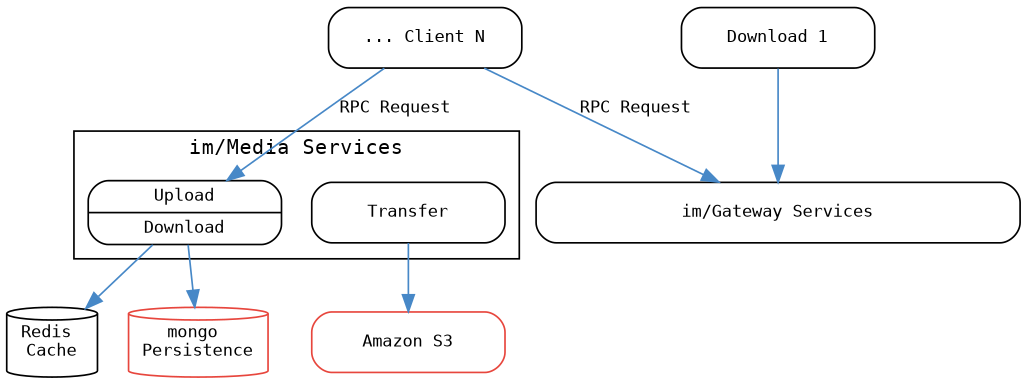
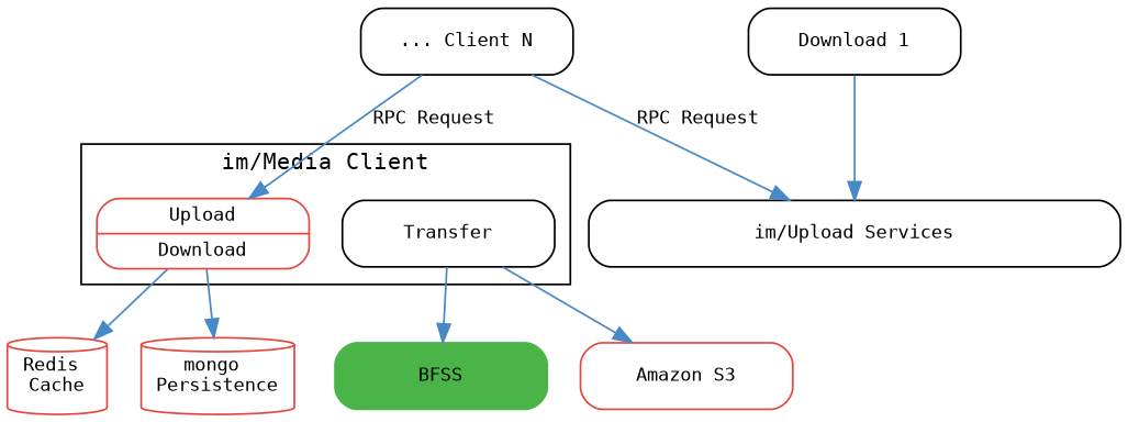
  digraph {
    fontname=Consolas
    fontsize=12
    node [fontname=Consolas fontsize=10 shape=Mrecord]
    edge [color="#4788C7" fontname=Consolas fontsize=10]
-   n1 [color=black label="Redis \nCache" shape=cylinder]
+   n1 [color="#E7463D" label="Redis \nCache" shape=cylinder]
    n2 [color="#E7463D" label="mongo \nPersistence" shape=cylinder]
-   n3 [label="{Upload |Download }" width=1.6]
+   n3 [label="{Upload |Download }" width=1.6 color="#E7463D"]
    n4 [label=Transfer width=1.6]
+   n5 [color="#4BB449" label=BFSS style=filled width=1.6]
    n6 [color="#E7463D" label="Amazon S3" width=1.6]
-   n7 [label="im/Gateway Services" width=4]
+   n7 [label="im/Upload Services" width=4]
    n8 [label="Download 1" width=1.6]
    n9 [label="... Client N" width=1.6]
    subgraph sub_1 {
      rank=same
      n1
      n2
    }
    subgraph cluster_2 {
-     label="im/Media Services"
+     label="im/Media Client"
      rankdir=LR
      subgraph sub_3 {
        label="im/Media Services"
        rank=same
        rankdir=LR
        n3
        n4
      }
    }
    n3 -> n1
    n3 -> n2
+   n4 -> n5
    n4 -> n6
    n8 -> n7
    n9 -> n3 [label="RPC Request"]
    n9 -> n7 [label="RPC Request"]
  }
